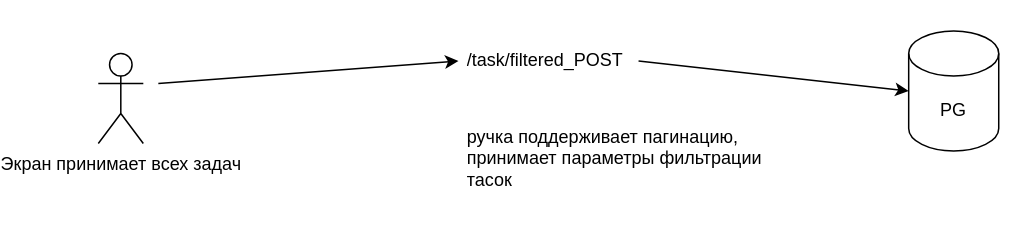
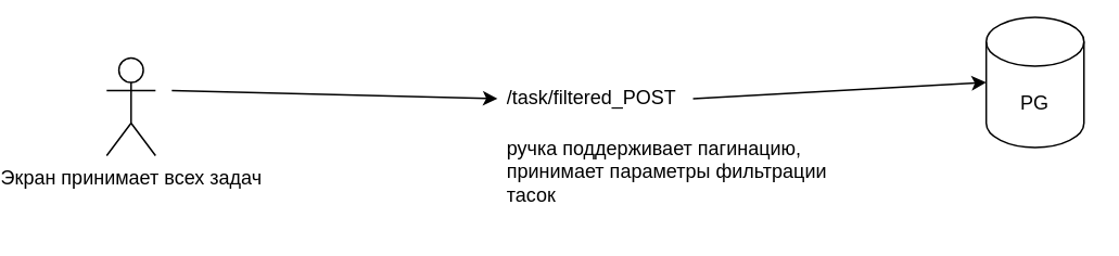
  <mxCell id="0" />
  <mxCell id="1" parent="0" />
  <mxCell id="2" value="Экран принимает всех задач" style="shape=umlActor;verticalLabelPosition=bottom;verticalAlign=top;html=1;outlineConnect=0;" vertex="1" parent="1"><mxGeometry x="20" y="35" width="30" height="60" as="geometry" /></mxCell>
  <mxCell id="3" value="" style="endArrow=classic;html=1;rounded=0;entryX=0;entryY=0.5;entryDx=0;entryDy=0;" edge="1" parent="1" target="4"><mxGeometry width="50" height="50" relative="1" as="geometry"><mxPoint x="60" y="55" as="sourcePoint" /><mxPoint x="220" y="-5" as="targetPoint" /></mxGeometry></mxCell>
- <mxCell id="4" value="/task/filtered_POST" style="text;strokeColor=none;fillColor=none;align=left;verticalAlign=middle;spacingLeft=4;spacingRight=4;overflow=hidden;points=[[0,0.5],[1,0.5]];portConstraint=eastwest;rotatable=0;whiteSpace=wrap;html=1;" vertex="1" parent="1"><mxGeometry x="260" y="25" width="120" height="30" as="geometry" /></mxCell>
+ <mxCell id="4" value="/task/filtered_POST" style="text;strokeColor=none;fillColor=none;align=left;verticalAlign=middle;spacingLeft=4;spacingRight=4;overflow=hidden;points=[[0,0.5],[1,0.5]];portConstraint=eastwest;rotatable=0;whiteSpace=wrap;html=1;" vertex="1" parent="1"><mxGeometry x="260" y="45" width="120" height="30" as="geometry" /></mxCell>
  <mxCell id="5" value="" style="endArrow=classic;html=1;rounded=0;exitX=1;exitY=0.5;exitDx=0;exitDy=0;entryX=0;entryY=0.5;entryDx=0;entryDy=0;entryPerimeter=0;" edge="1" parent="1" source="4" target="6"><mxGeometry width="50" height="50" relative="1" as="geometry"><mxPoint x="450" y="5" as="sourcePoint" /><mxPoint x="540" y="5" as="targetPoint" /></mxGeometry></mxCell>
- <mxCell id="6" value="PG" style="shape=cylinder3;whiteSpace=wrap;html=1;boundedLbl=1;backgroundOutline=1;size=15;" vertex="1" parent="1"><mxGeometry x="560" y="20" width="60" height="80" as="geometry" /></mxCell>
+ <mxCell id="6" value="PG" style="shape=cylinder3;whiteSpace=wrap;html=1;boundedLbl=1;backgroundOutline=1;size=15;" vertex="1" parent="1"><mxGeometry x="560" y="10" width="60" height="80" as="geometry" /></mxCell>
  <mxCell id="7" value="ручка поддерживает пагинацию, принимает параметры фильтрации тасок" style="text;strokeColor=none;fillColor=none;align=left;verticalAlign=middle;spacingLeft=4;spacingRight=4;overflow=hidden;points=[[0,0.5],[1,0.5]];portConstraint=eastwest;rotatable=0;whiteSpace=wrap;html=1;" vertex="1" parent="1"><mxGeometry x="260" y="75" width="230" height="60" as="geometry" /></mxCell>
